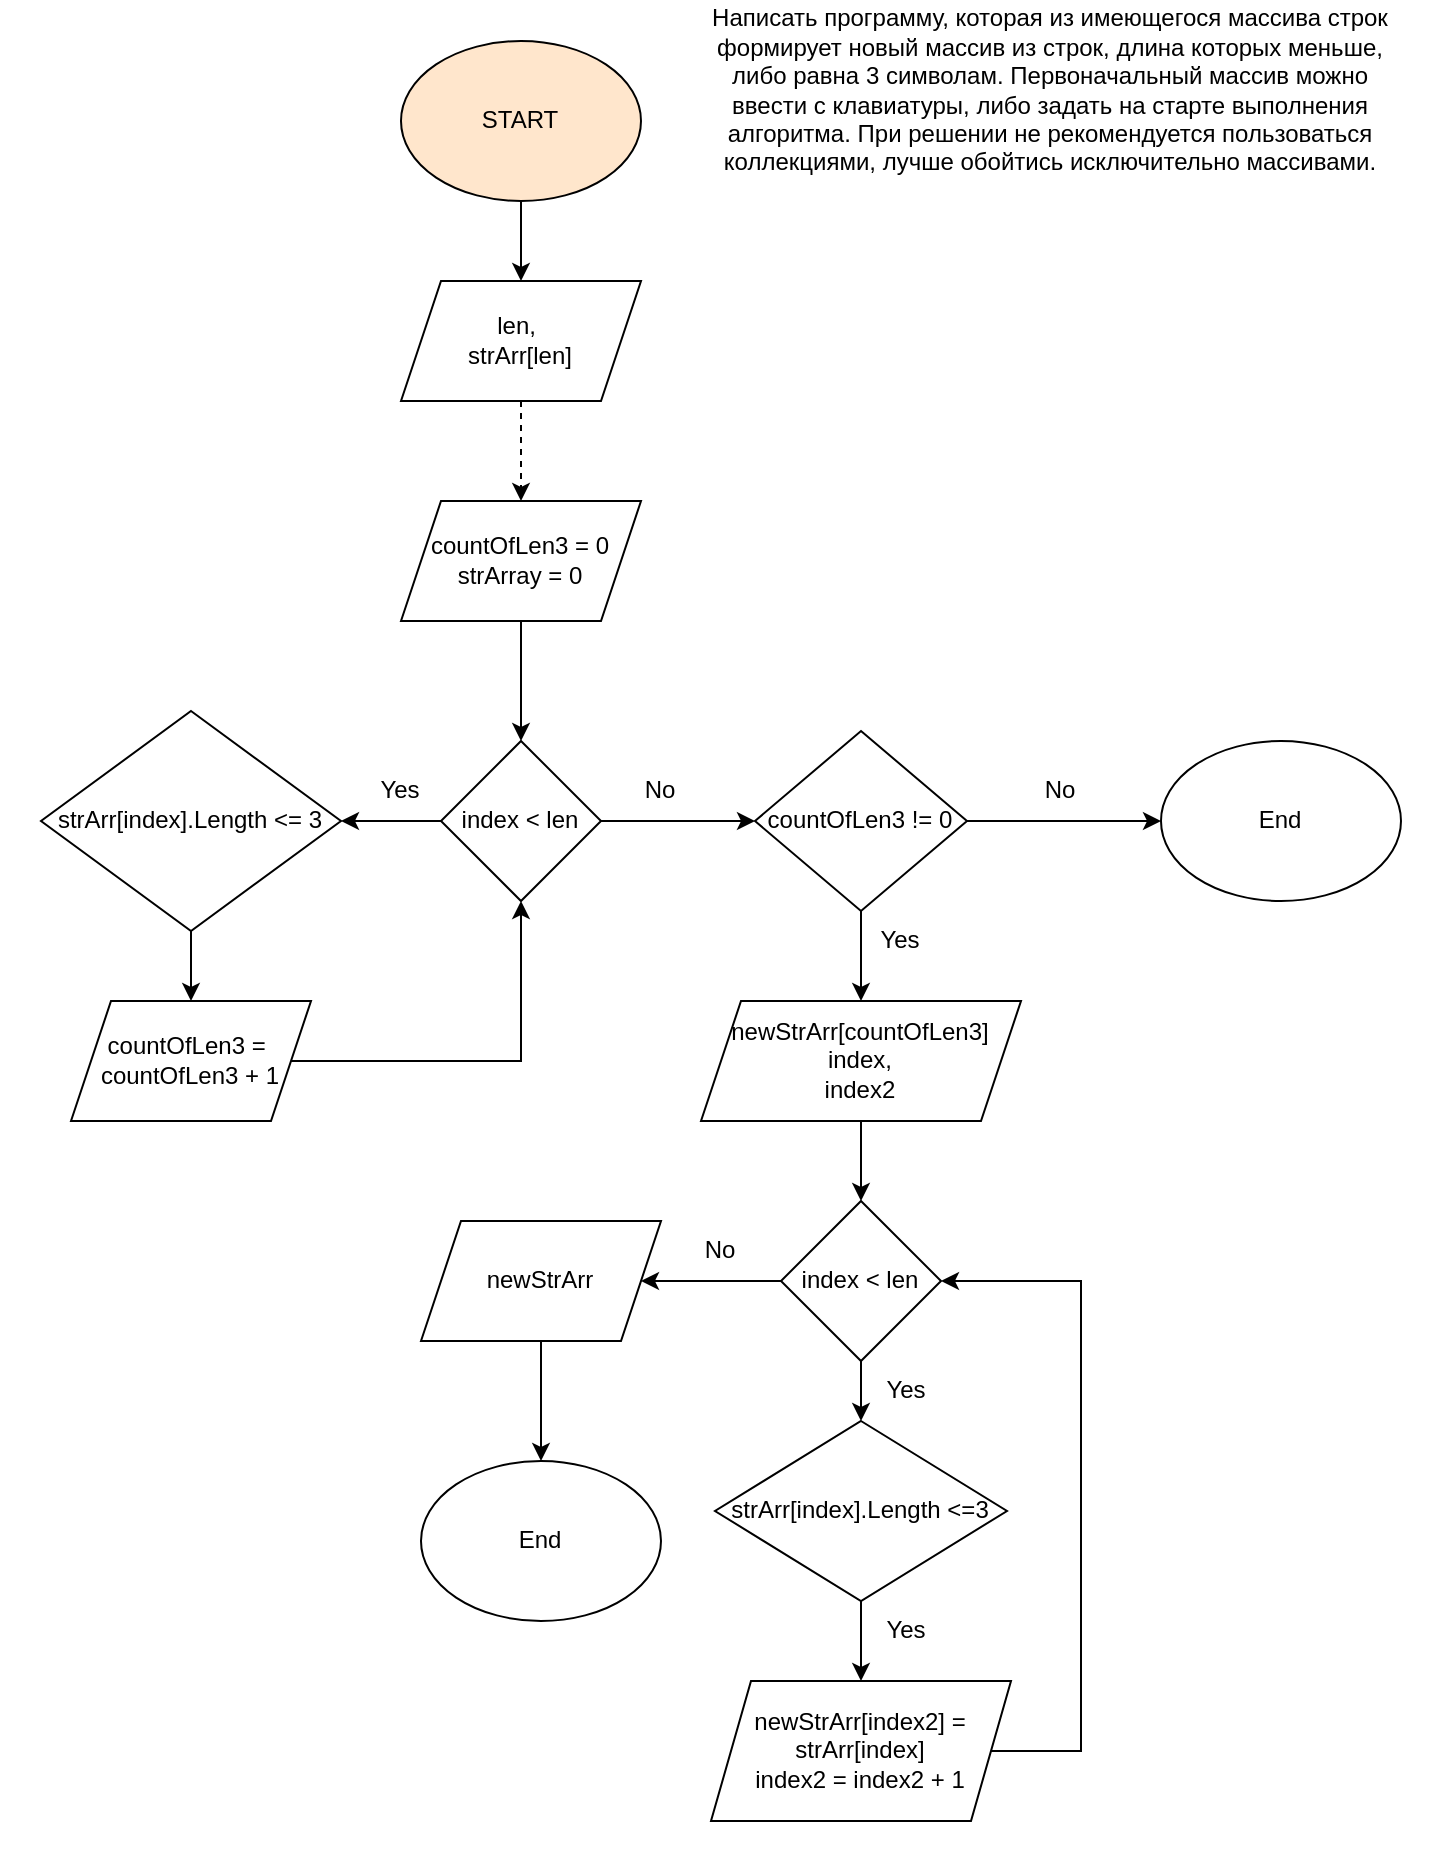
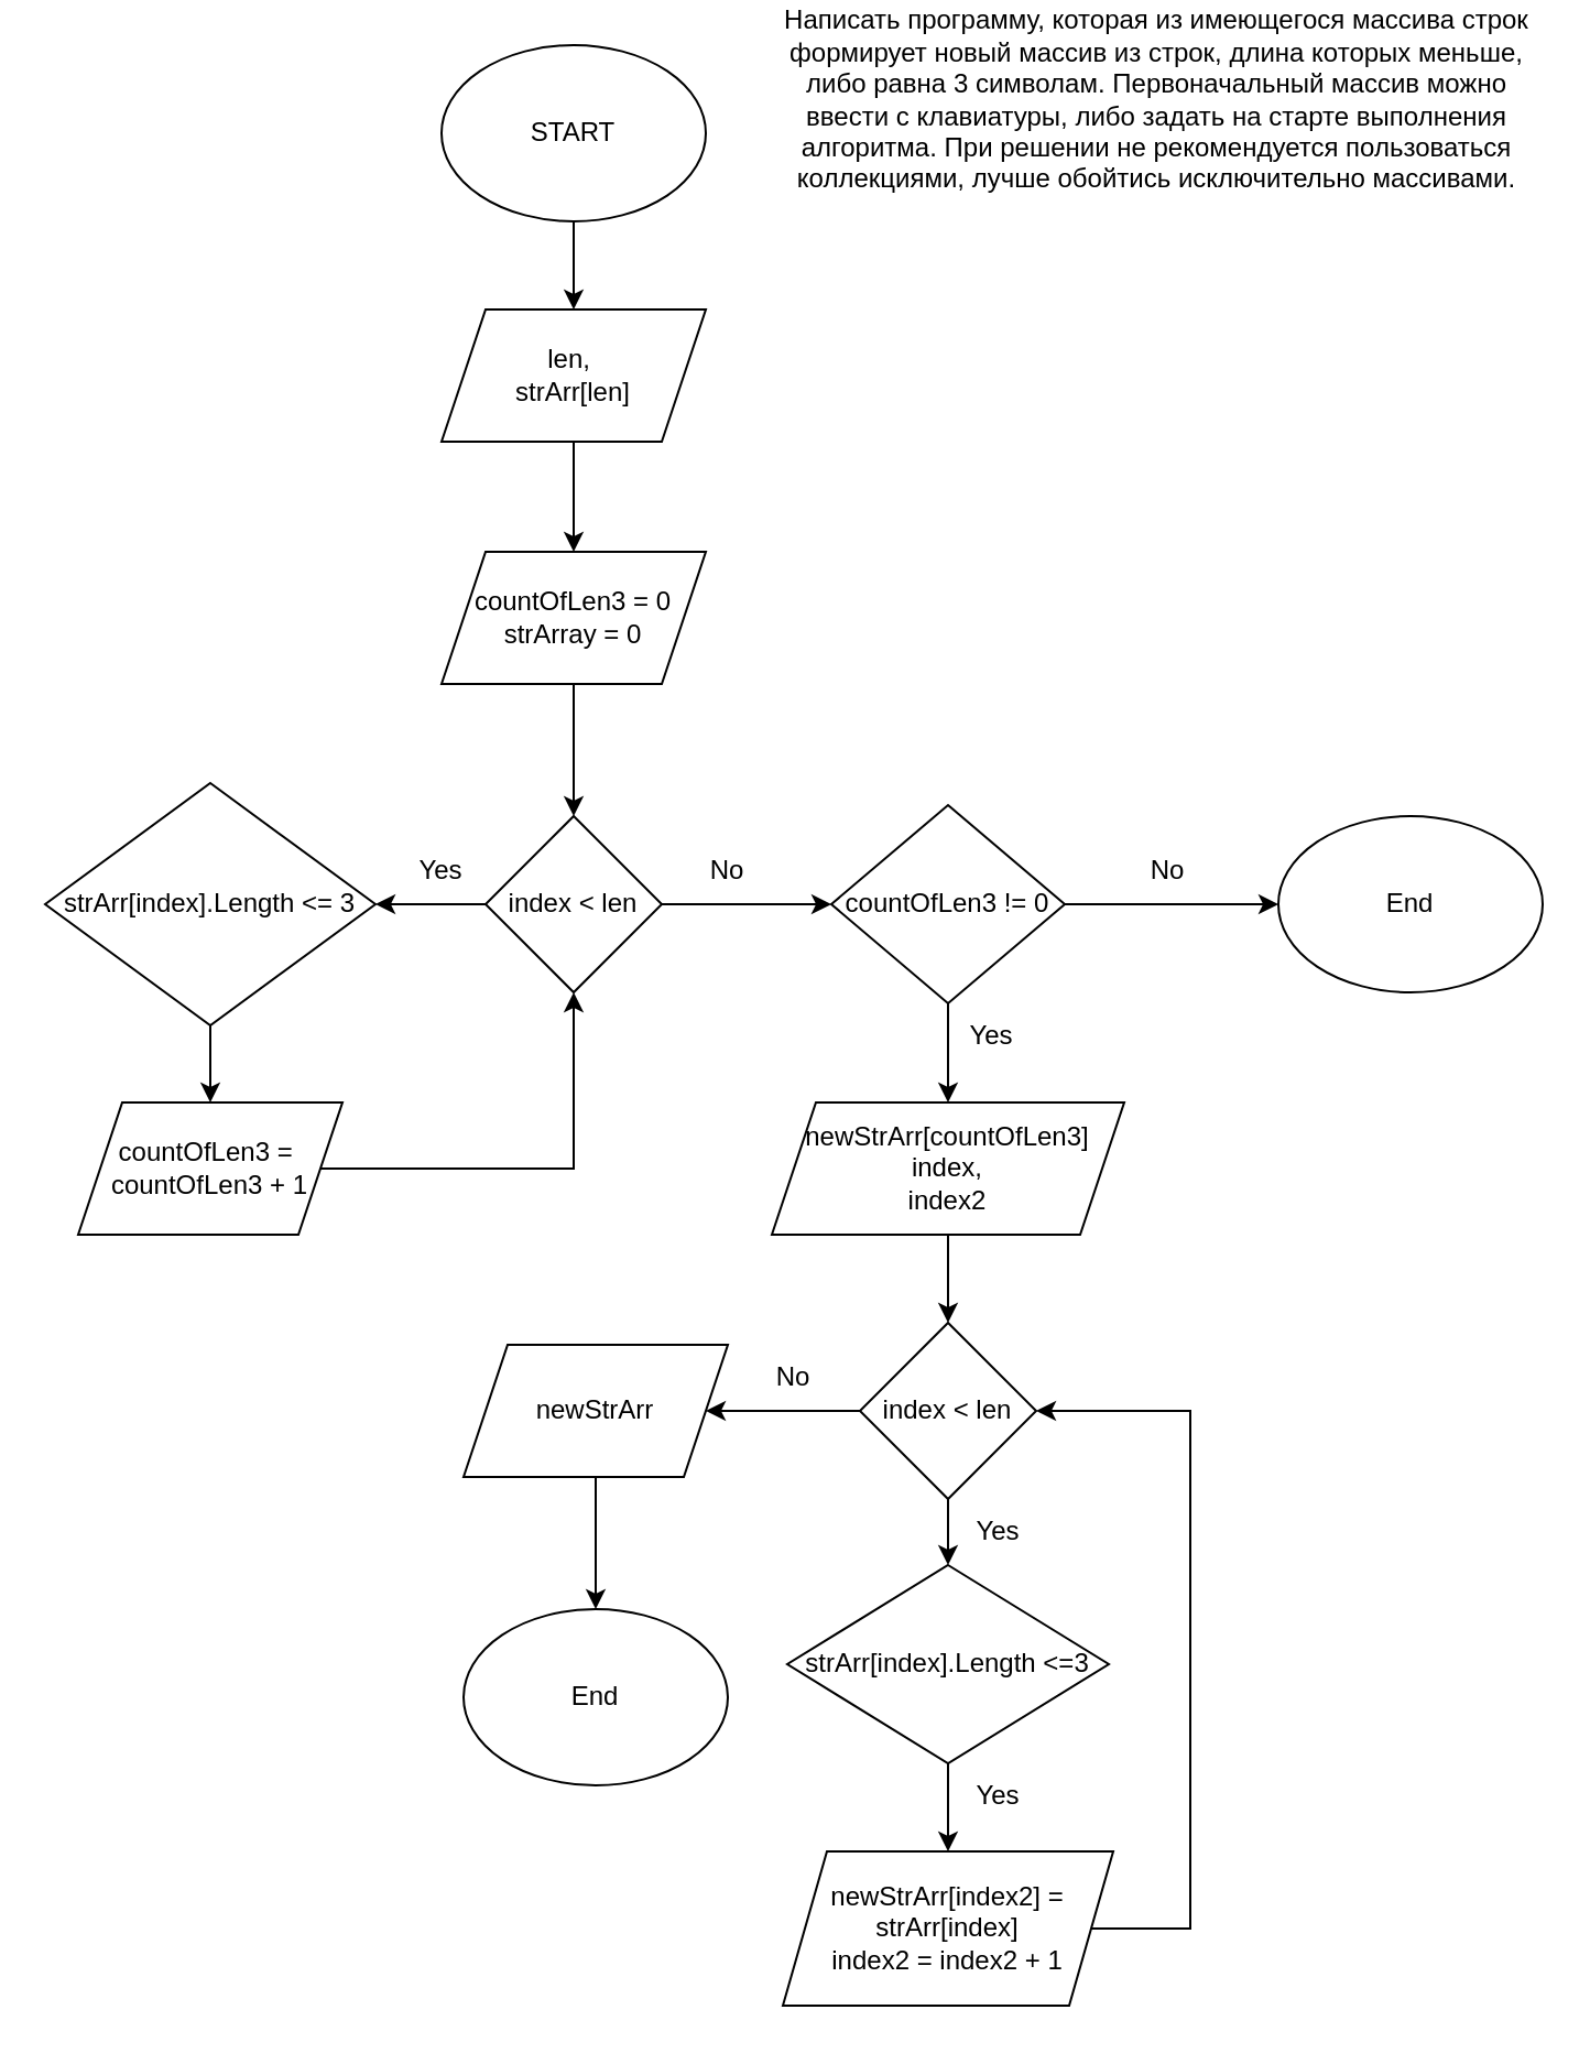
  <mxCell id="0" />
  <mxCell id="1" parent="0" />
  <mxCell id="2" style="edgeStyle=orthogonalEdgeStyle;rounded=0;orthogonalLoop=1;jettySize=auto;html=1;exitX=0.5;exitY=1;exitDx=0;exitDy=0;entryX=0.5;entryY=0;entryDx=0;entryDy=0;" edge="1" parent="1" source="3" target="5"><mxGeometry relative="1" as="geometry" /></mxCell>
- <mxCell id="3" value="START" style="ellipse;whiteSpace=wrap;html=1;fillColor=#ffe6cc;" vertex="1" parent="1"><mxGeometry x="200" y="20" width="120" height="80" as="geometry" /></mxCell>
- <mxCell id="4" style="edgeStyle=orthogonalEdgeStyle;rounded=0;orthogonalLoop=1;jettySize=auto;html=1;exitX=0.5;exitY=1;exitDx=0;exitDy=0;dashed=1;" edge="1" parent="1" source="5" target="7"><mxGeometry relative="1" as="geometry" /></mxCell>
+ <mxCell id="3" value="START" style="ellipse;whiteSpace=wrap;html=1;" vertex="1" parent="1"><mxGeometry x="200" y="20" width="120" height="80" as="geometry" /></mxCell>
+ <mxCell id="4" style="edgeStyle=orthogonalEdgeStyle;rounded=0;orthogonalLoop=1;jettySize=auto;html=1;exitX=0.5;exitY=1;exitDx=0;exitDy=0;" edge="1" parent="1" source="5" target="7"><mxGeometry relative="1" as="geometry" /></mxCell>
  <mxCell id="5" value="len,&amp;nbsp;&lt;br&gt;strArr[len]" style="shape=parallelogram;perimeter=parallelogramPerimeter;whiteSpace=wrap;html=1;fixedSize=1;" vertex="1" parent="1"><mxGeometry x="200" y="140" width="120" height="60" as="geometry" /></mxCell>
  <mxCell id="6" style="edgeStyle=orthogonalEdgeStyle;rounded=0;orthogonalLoop=1;jettySize=auto;html=1;exitX=0.5;exitY=1;exitDx=0;exitDy=0;entryX=0.5;entryY=0;entryDx=0;entryDy=0;" edge="1" parent="1" source="7" target="10"><mxGeometry relative="1" as="geometry" /></mxCell>
  <mxCell id="7" value="countOfLen3 = 0&lt;br&gt;strArray = 0" style="shape=parallelogram;perimeter=parallelogramPerimeter;whiteSpace=wrap;html=1;fixedSize=1;" vertex="1" parent="1"><mxGeometry x="200" y="250" width="120" height="60" as="geometry" /></mxCell>
  <mxCell id="8" style="edgeStyle=orthogonalEdgeStyle;rounded=0;orthogonalLoop=1;jettySize=auto;html=1;exitX=0;exitY=0.5;exitDx=0;exitDy=0;entryX=1;entryY=0.5;entryDx=0;entryDy=0;" edge="1" parent="1" source="10" target="12"><mxGeometry relative="1" as="geometry" /></mxCell>
  <mxCell id="9" style="edgeStyle=orthogonalEdgeStyle;rounded=0;orthogonalLoop=1;jettySize=auto;html=1;exitX=1;exitY=0.5;exitDx=0;exitDy=0;entryX=0;entryY=0.5;entryDx=0;entryDy=0;" edge="1" parent="1" source="10" target="18"><mxGeometry relative="1" as="geometry" /></mxCell>
  <mxCell id="10" value="index &amp;lt; len" style="rhombus;whiteSpace=wrap;html=1;" vertex="1" parent="1"><mxGeometry x="220" y="370" width="80" height="80" as="geometry" /></mxCell>
  <mxCell id="11" style="edgeStyle=orthogonalEdgeStyle;rounded=0;orthogonalLoop=1;jettySize=auto;html=1;exitX=0.5;exitY=1;exitDx=0;exitDy=0;entryX=0.5;entryY=0;entryDx=0;entryDy=0;" edge="1" parent="1" source="12" target="14"><mxGeometry relative="1" as="geometry" /></mxCell>
  <mxCell id="12" value="strArr[index].Length &amp;lt;= 3" style="rhombus;whiteSpace=wrap;html=1;" vertex="1" parent="1"><mxGeometry x="20" y="355" width="150" height="110" as="geometry" /></mxCell>
  <mxCell id="13" style="edgeStyle=orthogonalEdgeStyle;rounded=0;orthogonalLoop=1;jettySize=auto;html=1;exitX=1;exitY=0.5;exitDx=0;exitDy=0;entryX=0.5;entryY=1;entryDx=0;entryDy=0;" edge="1" parent="1" source="14" target="10"><mxGeometry relative="1" as="geometry" /></mxCell>
  <mxCell id="14" value="countOfLen3 =&amp;nbsp;&lt;br&gt;countOfLen3 + 1" style="shape=parallelogram;perimeter=parallelogramPerimeter;whiteSpace=wrap;html=1;fixedSize=1;" vertex="1" parent="1"><mxGeometry x="35" y="500" width="120" height="60" as="geometry" /></mxCell>
  <mxCell id="15" value="Yes" style="text;html=1;strokeColor=none;fillColor=none;align=center;verticalAlign=middle;whiteSpace=wrap;rounded=0;" vertex="1" parent="1"><mxGeometry x="170" y="380" width="60" height="30" as="geometry" /></mxCell>
  <mxCell id="16" style="edgeStyle=orthogonalEdgeStyle;rounded=0;orthogonalLoop=1;jettySize=auto;html=1;exitX=1;exitY=0.5;exitDx=0;exitDy=0;entryX=0;entryY=0.5;entryDx=0;entryDy=0;" edge="1" parent="1" source="18" target="20"><mxGeometry relative="1" as="geometry" /></mxCell>
  <mxCell id="17" style="edgeStyle=orthogonalEdgeStyle;rounded=0;orthogonalLoop=1;jettySize=auto;html=1;exitX=0.5;exitY=1;exitDx=0;exitDy=0;entryX=0.5;entryY=0;entryDx=0;entryDy=0;" edge="1" parent="1" source="18" target="23"><mxGeometry relative="1" as="geometry" /></mxCell>
  <mxCell id="18" value="countOfLen3 != 0" style="rhombus;whiteSpace=wrap;html=1;" vertex="1" parent="1"><mxGeometry x="377" y="365" width="106" height="90" as="geometry" /></mxCell>
  <mxCell id="19" value="No" style="text;html=1;strokeColor=none;fillColor=none;align=center;verticalAlign=middle;whiteSpace=wrap;rounded=0;" vertex="1" parent="1"><mxGeometry x="300" y="380" width="60" height="30" as="geometry" /></mxCell>
  <mxCell id="20" value="End" style="ellipse;whiteSpace=wrap;html=1;" vertex="1" parent="1"><mxGeometry x="580" y="370" width="120" height="80" as="geometry" /></mxCell>
  <mxCell id="21" value="No" style="text;html=1;strokeColor=none;fillColor=none;align=center;verticalAlign=middle;whiteSpace=wrap;rounded=0;" vertex="1" parent="1"><mxGeometry x="500" y="380" width="60" height="30" as="geometry" /></mxCell>
  <mxCell id="22" style="edgeStyle=orthogonalEdgeStyle;rounded=0;orthogonalLoop=1;jettySize=auto;html=1;exitX=0.5;exitY=1;exitDx=0;exitDy=0;entryX=0.5;entryY=0;entryDx=0;entryDy=0;" edge="1" parent="1" source="23" target="27"><mxGeometry relative="1" as="geometry" /></mxCell>
  <mxCell id="23" value="newStrArr[countOfLen3]&lt;br&gt;index,&lt;br&gt;index2" style="shape=parallelogram;perimeter=parallelogramPerimeter;whiteSpace=wrap;html=1;fixedSize=1;" vertex="1" parent="1"><mxGeometry x="350" y="500" width="160" height="60" as="geometry" /></mxCell>
  <mxCell id="24" value="Yes" style="text;html=1;strokeColor=none;fillColor=none;align=center;verticalAlign=middle;whiteSpace=wrap;rounded=0;" vertex="1" parent="1"><mxGeometry x="420" y="455" width="60" height="30" as="geometry" /></mxCell>
  <mxCell id="25" style="edgeStyle=orthogonalEdgeStyle;rounded=0;orthogonalLoop=1;jettySize=auto;html=1;exitX=0.5;exitY=1;exitDx=0;exitDy=0;entryX=0.5;entryY=0;entryDx=0;entryDy=0;" edge="1" parent="1" source="27" target="29"><mxGeometry relative="1" as="geometry" /></mxCell>
  <mxCell id="26" value="" style="edgeStyle=orthogonalEdgeStyle;rounded=0;orthogonalLoop=1;jettySize=auto;html=1;" edge="1" parent="1" source="27" target="36"><mxGeometry relative="1" as="geometry" /></mxCell>
  <mxCell id="27" value="index &amp;lt; len&lt;br&gt;" style="rhombus;whiteSpace=wrap;html=1;" vertex="1" parent="1"><mxGeometry x="390" y="600" width="80" height="80" as="geometry" /></mxCell>
  <mxCell id="28" style="edgeStyle=orthogonalEdgeStyle;rounded=0;orthogonalLoop=1;jettySize=auto;html=1;exitX=0.5;exitY=1;exitDx=0;exitDy=0;" edge="1" parent="1" source="29" target="31"><mxGeometry relative="1" as="geometry" /></mxCell>
  <mxCell id="29" value="strArr[index].Length &amp;lt;=3" style="rhombus;whiteSpace=wrap;html=1;" vertex="1" parent="1"><mxGeometry x="357" y="710" width="146" height="90" as="geometry" /></mxCell>
  <mxCell id="30" style="edgeStyle=orthogonalEdgeStyle;rounded=0;orthogonalLoop=1;jettySize=auto;html=1;exitX=1;exitY=0.5;exitDx=0;exitDy=0;entryX=1;entryY=0.5;entryDx=0;entryDy=0;" edge="1" parent="1" source="31" target="27"><mxGeometry relative="1" as="geometry"><mxPoint x="550" y="630" as="targetPoint" /><Array as="points"><mxPoint x="540" y="875" /><mxPoint x="540" y="640" /></Array></mxGeometry></mxCell>
  <mxCell id="31" value="newStrArr[index2] =&lt;br&gt;strArr[index]&lt;br&gt;index2 = index2 + 1" style="shape=parallelogram;perimeter=parallelogramPerimeter;whiteSpace=wrap;html=1;fixedSize=1;" vertex="1" parent="1"><mxGeometry x="355" y="840" width="150" height="70" as="geometry" /></mxCell>
  <mxCell id="32" value="Yes" style="text;html=1;strokeColor=none;fillColor=none;align=center;verticalAlign=middle;whiteSpace=wrap;rounded=0;" vertex="1" parent="1"><mxGeometry x="423" y="680" width="60" height="30" as="geometry" /></mxCell>
  <mxCell id="33" value="Yes" style="text;html=1;strokeColor=none;fillColor=none;align=center;verticalAlign=middle;whiteSpace=wrap;rounded=0;" vertex="1" parent="1"><mxGeometry x="423" y="800" width="60" height="30" as="geometry" /></mxCell>
  <mxCell id="34" value="No" style="text;html=1;strokeColor=none;fillColor=none;align=center;verticalAlign=middle;whiteSpace=wrap;rounded=0;" vertex="1" parent="1"><mxGeometry x="330" y="610" width="60" height="30" as="geometry" /></mxCell>
  <mxCell id="35" style="edgeStyle=orthogonalEdgeStyle;rounded=0;orthogonalLoop=1;jettySize=auto;html=1;exitX=0.5;exitY=1;exitDx=0;exitDy=0;entryX=0.5;entryY=0;entryDx=0;entryDy=0;" edge="1" parent="1" source="36" target="37"><mxGeometry relative="1" as="geometry" /></mxCell>
  <mxCell id="36" value="newStrArr" style="shape=parallelogram;perimeter=parallelogramPerimeter;whiteSpace=wrap;html=1;fixedSize=1;" vertex="1" parent="1"><mxGeometry x="210" y="610" width="120" height="60" as="geometry" /></mxCell>
  <mxCell id="37" value="End" style="ellipse;whiteSpace=wrap;html=1;" vertex="1" parent="1"><mxGeometry x="210" y="730" width="120" height="80" as="geometry" /></mxCell>
  <mxCell id="38" value="Написать программу, которая из имеющегося массива строк формирует новый массив из строк, длина которых меньше, либо равна 3 символам. Первоначальный массив можно ввести с клавиатуры, либо задать на старте выполнения алгоритма. При решении не рекомендуется пользоваться коллекциями, лучше обойтись исключительно массивами." style="text;html=1;strokeColor=none;fillColor=none;align=center;verticalAlign=middle;whiteSpace=wrap;rounded=0;" vertex="1" parent="1"><mxGeometry x="355" y="30" width="340" height="30" as="geometry" /></mxCell>
